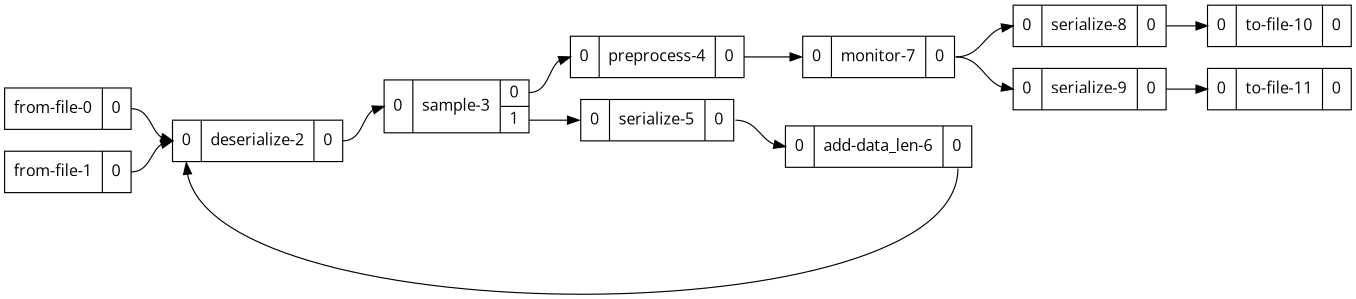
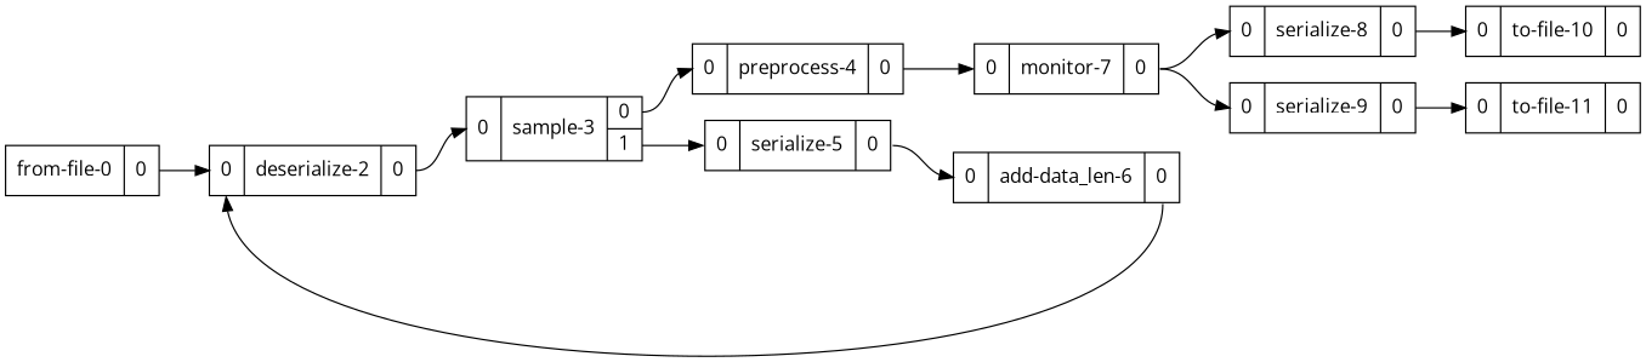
  digraph {
    rankdir=LR
    fontname="Open Sans"
    node [fillcolor=white shape=record fontname="Open Sans"]
    edge [headport=u0 tailport=d0 fontname="Open Sans"]
    n1 [label="{ from-file-0 | { <d0> 0 } }"]
    n2 [label="{  { <u0> 0 } | deserialize-2 | { <d0> 0 } }"]
    n3 [label="{  { <u0> 0 } | sample-3 | { <d0> 0 | <d1> 1 } }"]
-   n4 [label="{ from-file-1 | { <d0> 0 } }"]
    n5 [label="{  { <u0> 0 } | preprocess-4 | { <d0> 0 } }"]
    n6 [label="{  { <u0> 0 } | serialize-5 | { <d0> 0 } }"]
    n7 [label="{  { <u0> 0 } | monitor-7 | { <d0> 0 } }"]
    n8 [label="{  { <u0> 0 } | add-data_len-6 | { <d0> 0 } }"]
    n9 [label="{  { <u0> 0 } | serialize-8 | { <d0> 0 } }"]
    n10 [label="{  { <u0> 0 } | serialize-9 | { <d0> 0 } }"]
    n11 [label="{  { <u0> 0 } | to-file-10 | { <d0> 0 } }"]
    n12 [label="{  { <u0> 0 } | to-file-11 | { <d0> 0 } }"]
    n1 -> n2
    n2 -> n3
    n3 -> n5
    n3 -> n6 [tailport=d1]
-   n4 -> n2
    n5 -> n7
    n6 -> n8
    n7 -> n9
    n7 -> n10
    n8 -> n2
    n9 -> n11
    n10 -> n12
  }
